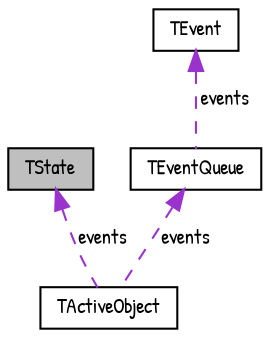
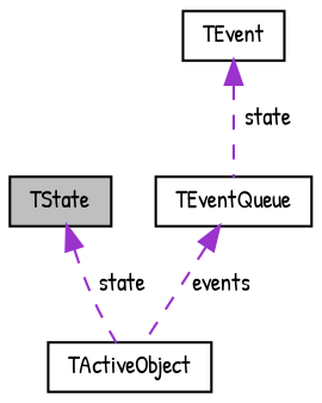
  digraph {
    fontname="Patrick Hand"
    node [color=black fillcolor=white fontname="Patrick Hand" fontsize=10 shape=record style=filled]
    edge [color=darkorchid3 dir=back fontname="Patrick Hand" fontsize=10 labelfontname=Helvetica labelfontsize=10 style=dashed]
    n1 [fillcolor=grey75 fontcolor=black height=0.2 label=TState width=0.4]
    n2 [height=0.2 label=TActiveObject width=0.4]
    n3 [height=0.2 label=TEventQueue width=0.4]
    n4 [height=0.2 label=TEvent width=0.4]
-   n1 -> n2 [label=" events"]
+   n1 -> n2 [label=" state"]
    n3 -> n2 [label=" events"]
-   n4 -> n3 [label=" events"]
+   n4 -> n3 [label=" state"]
  }
